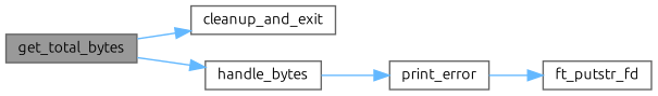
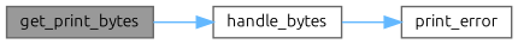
  digraph {
    fontname=Ubuntu
    rankdir=LR
    node [color=grey40 fillcolor=white fontname=Ubuntu fontsize=10 shape=box style=filled]
    edge [color=steelblue1 fontname=Ubuntu fontsize=10 labelfontname=Helvetica labelfontsize=10 style=solid]
-   n1 [color=gray40 fillcolor=grey60 fontcolor=black height=0.2 label=get_total_bytes width=0.4]
-   n2 [height=0.2 label=cleanup_and_exit width=0.4]
+   n1 [color=gray40 fillcolor=grey60 fontcolor=black height=0.2 label=get_print_bytes width=0.4]
    n3 [height=0.2 label=handle_bytes width=0.4]
    n4 [height=0.2 label=print_error width=0.4]
-   n5 [height=0.2 label=ft_putstr_fd width=0.4]
-   n1 -> n2
    n1 -> n3
    n3 -> n4
-   n4 -> n5
  }
